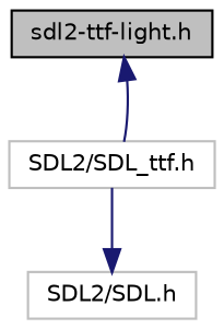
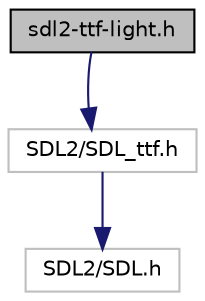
  digraph {
    node [color=grey75 fillcolor=white fontname=Helvetica fontsize=10 shape=record style=filled]
    edge [color=midnightblue fontname=Helvetica fontsize=10 labelfontname=Helvetica labelfontsize=10 style=solid]
    n1 [color=black fillcolor=grey75 fontcolor=black height=0.2 label="sdl2-ttf-light.h" width=0.4]
    n2 [height=0.2 label="SDL2/SDL_ttf.h" width=0.4]
    n3 [height=0.2 label="SDL2/SDL.h" width=0.4]
-   n2 -> n1
+   n1 -> n2
    n2 -> n3
  }
